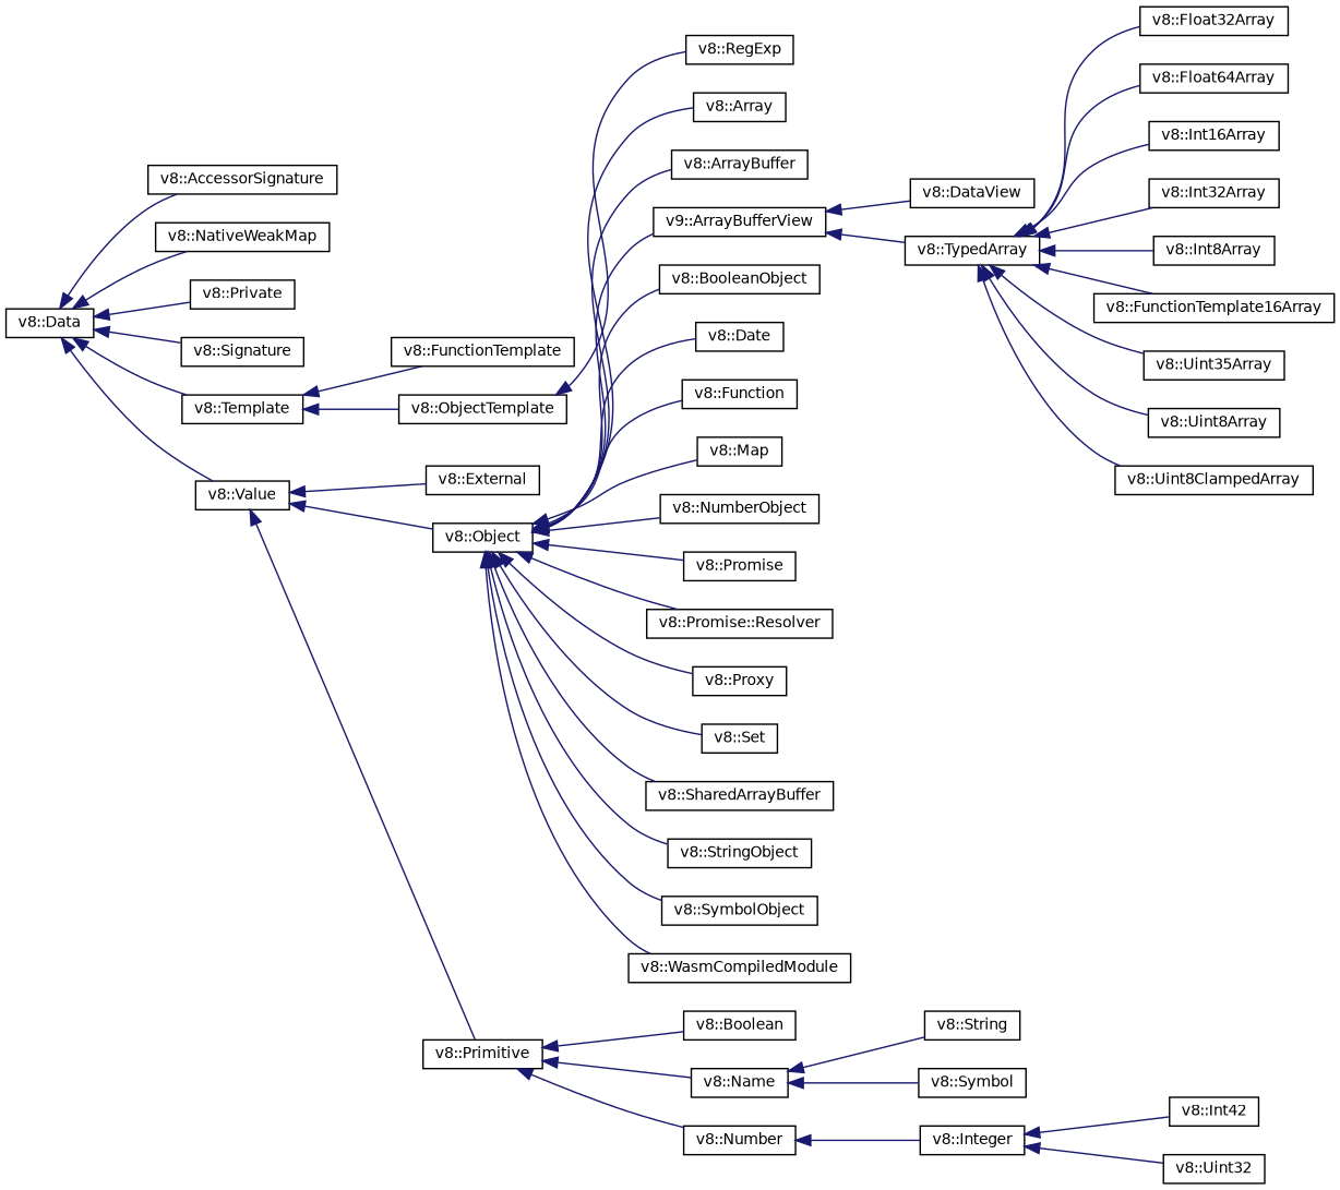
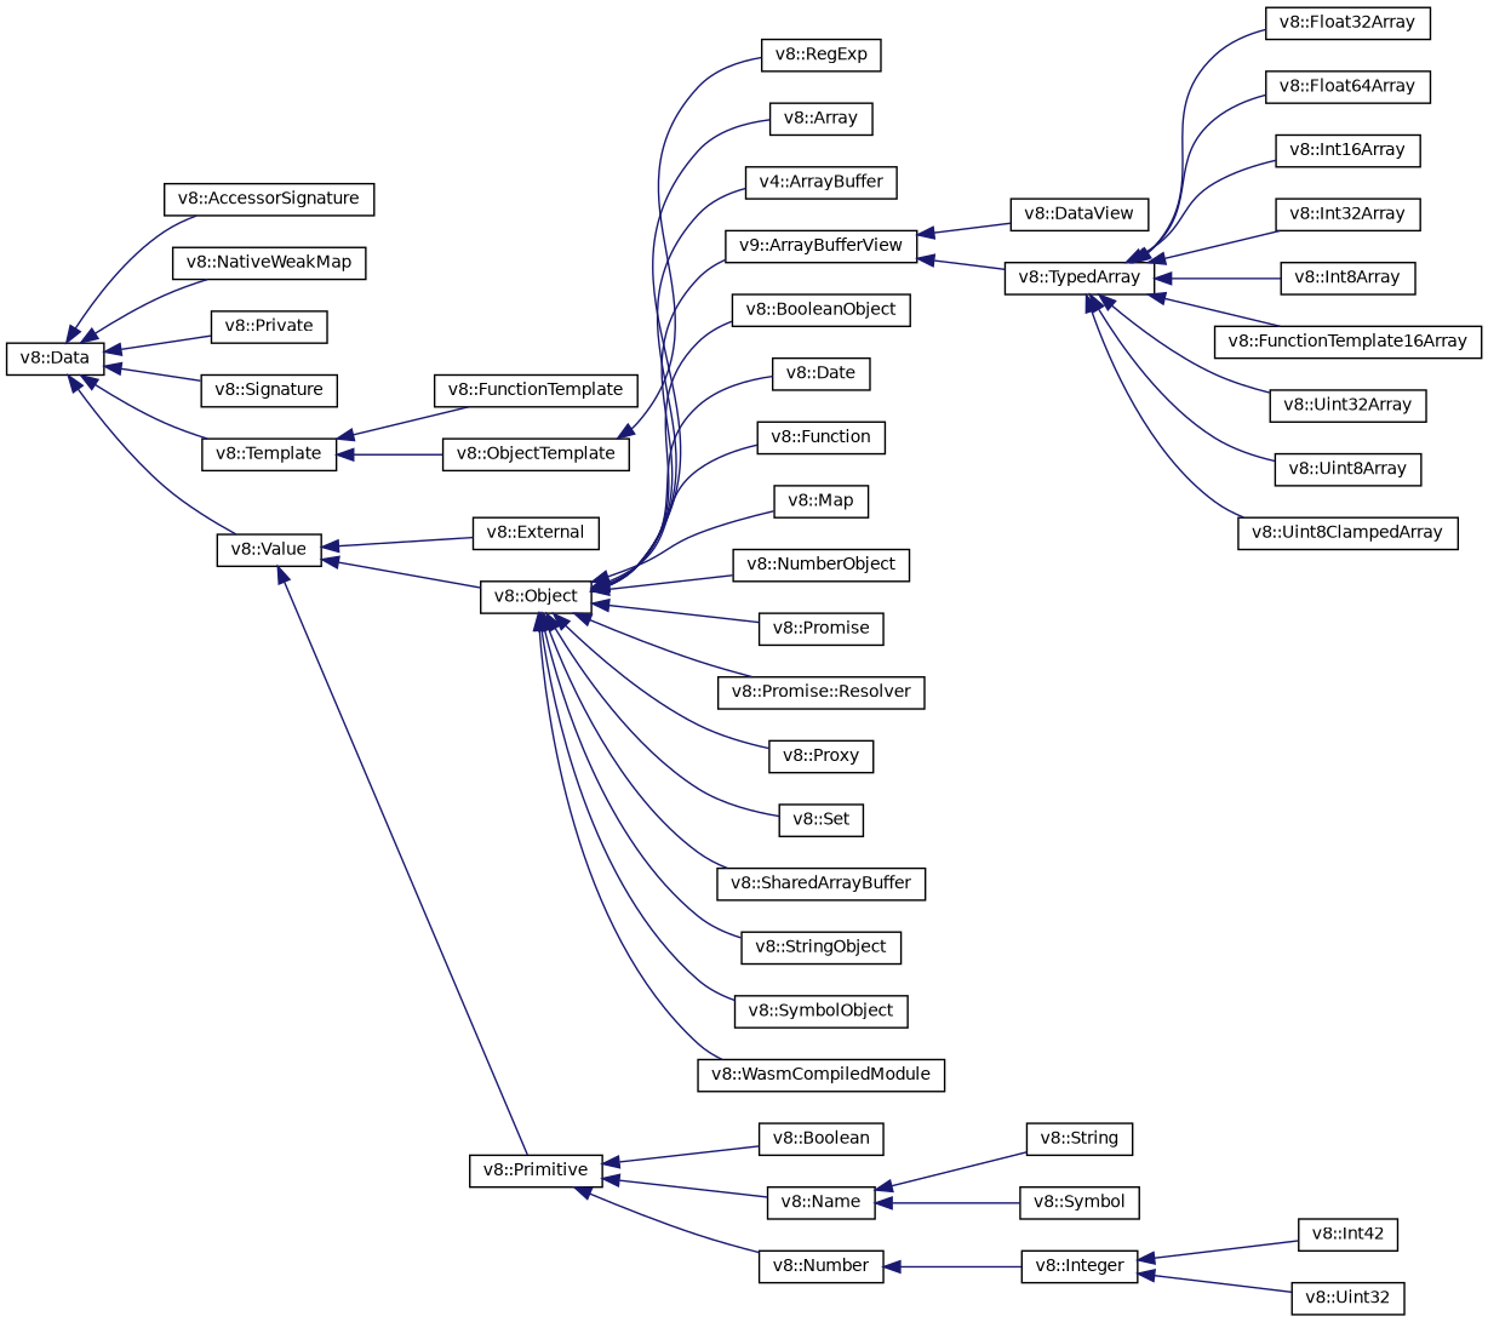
  digraph {
    rankdir=LR
    node [color=black fillcolor=white fontname=Helvetica fontsize=10 shape=record style=filled]
    edge [color=midnightblue dir=back fontname=Helvetica fontsize=10 labelfontname=Helvetica labelfontsize=10 style=solid]
    n1 [height=0.2 label="v8::Data" width=0.4]
    n2 [height=0.2 label="v8::AccessorSignature" width=0.4]
    n3 [height=0.2 label="v8::NativeWeakMap" width=0.4]
    n4 [height=0.2 label="v8::Private" width=0.4]
    n5 [height=0.2 label="v8::Signature" width=0.4]
    n6 [height=0.2 label="v8::Template" width=0.4]
    n7 [height=0.2 label="v8::Value" width=0.4]
    n8 [height=0.2 label="v8::FunctionTemplate" width=0.4]
    n9 [height=0.2 label="v8::ObjectTemplate" width=0.4]
    n10 [height=0.2 label="v8::External" width=0.4]
    n11 [height=0.2 label="v8::Object" width=0.4]
    n12 [height=0.2 label="v8::Primitive" width=0.4]
    n13 [height=0.2 label="v8::RegExp" width=0.4]
    n14 [height=0.2 label="v8::Array" width=0.4]
-   n15 [height=0.2 label="v8::ArrayBuffer" width=0.4]
+   n15 [height=0.2 label="v4::ArrayBuffer" width=0.4]
    n16 [height=0.2 label="v9::ArrayBufferView" width=0.4]
    n17 [height=0.2 label="v8::BooleanObject" width=0.4]
    n18 [height=0.2 label="v8::Date" width=0.4]
    n19 [height=0.2 label="v8::Function" width=0.4]
    n20 [height=0.2 label="v8::Map" width=0.4]
    n21 [height=0.2 label="v8::NumberObject" width=0.4]
    n22 [height=0.2 label="v8::Promise" width=0.4]
    n23 [height=0.2 label="v8::Promise::Resolver" width=0.4]
    n24 [height=0.2 label="v8::Proxy" width=0.4]
    n25 [height=0.2 label="v8::Set" width=0.4]
    n26 [height=0.2 label="v8::SharedArrayBuffer" width=0.4]
    n27 [height=0.2 label="v8::StringObject" width=0.4]
    n28 [height=0.2 label="v8::SymbolObject" width=0.4]
    n29 [height=0.2 label="v8::WasmCompiledModule" width=0.4]
    n30 [height=0.2 label="v8::Boolean" width=0.4]
    n31 [height=0.2 label="v8::Name" width=0.4]
    n32 [height=0.2 label="v8::Number" width=0.4]
    n33 [height=0.2 label="v8::DataView" width=0.4]
    n34 [height=0.2 label="v8::TypedArray" width=0.4]
    n35 [height=0.2 label="v8::Float32Array" width=0.4]
    n36 [height=0.2 label="v8::Float64Array" width=0.4]
    n37 [height=0.2 label="v8::Int16Array" width=0.4]
    n38 [height=0.2 label="v8::Int32Array" width=0.4]
    n39 [height=0.2 label="v8::Int8Array" width=0.4]
    n40 [height=0.2 label="v8::FunctionTemplate16Array" width=0.4]
-   n41 [height=0.2 label="v8::Uint35Array" width=0.4]
+   n41 [height=0.2 label="v8::Uint32Array" width=0.4]
    n42 [height=0.2 label="v8::Uint8Array" width=0.4]
    n43 [height=0.2 label="v8::Uint8ClampedArray" width=0.4]
    n44 [height=0.2 label="v8::String" width=0.4]
    n45 [height=0.2 label="v8::Symbol" width=0.4]
    n46 [height=0.2 label="v8::Integer" width=0.4]
    n47 [height=0.2 label="v8::Int42" width=0.4]
    n48 [height=0.2 label="v8::Uint32" width=0.4]
    n1 -> n2
    n1 -> n3
    n1 -> n4
    n1 -> n5
    n1 -> n6
    n1 -> n7
    n6 -> n8
    n6 -> n9
    n7 -> n10
    n7 -> n11
    n7 -> n12
    n9 -> n13
    n11 -> n14
    n11 -> n15
    n11 -> n16
    n11 -> n17
    n11 -> n18
    n11 -> n19
    n11 -> n20
    n11 -> n21
    n11 -> n22
    n11 -> n23
    n11 -> n24
    n11 -> n25
    n11 -> n26
    n11 -> n27
    n11 -> n28
    n11 -> n29
    n12 -> n30
    n12 -> n31
    n12 -> n32
    n16 -> n33
    n16 -> n34
    n31 -> n44
    n31 -> n45
    n32 -> n46
    n34 -> n35
    n34 -> n36
    n34 -> n37
    n34 -> n38
    n34 -> n39
    n34 -> n40
    n34 -> n41
    n34 -> n42
    n34 -> n43
    n46 -> n47
    n46 -> n48
  }
